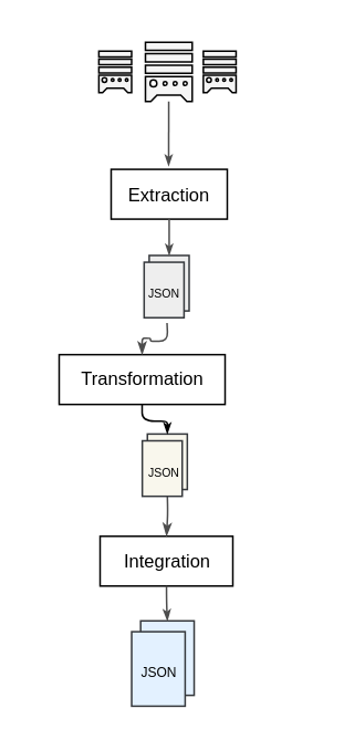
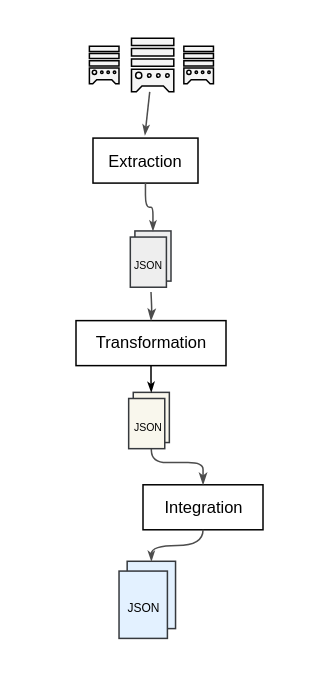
  <mxCell id="0" />
  <mxCell id="1" parent="0" />
  <mxCell id="2" value="" style="group" vertex="1" connectable="0" parent="1"><mxGeometry x="20" y="20.52" width="165" height="409" as="geometry" /></mxCell>
  <mxCell id="3" value="" style="whiteSpace=wrap;html=1;container=0;strokeColor=none;" vertex="1" parent="2"><mxGeometry width="165" height="409" as="geometry" /></mxCell>
  <mxCell id="4" value="&lt;span style=&quot;color: rgba(0, 0, 0, 0); font-family: monospace; font-size: 0px; text-align: start;&quot;&gt;%3CmxGraphModel%3E%3Croot%3E%3CmxCell%20id%3D%220%22%2F%3E%3CmxCell%20id%3D%221%22%20parent%3D%220%22%2F%3E%3CmxCell%20id%3D%222%22%20value%3D%22%26lt%3Bfont%20style%3D%26quot%3Bfont-size%3A%208px%3B%26quot%3B%26gt%3B.JSON%26lt%3B%2Ffont%26gt%3B%22%20style%3D%22html%3D1%3Bdashed%3D0%3Bwhitespace%3Dwrap%3BstrokeWidth%3D1%3BfontSize%3D14%3BfillColor%3D%23f9f7ed%3BstrokeColor%3D%2336393d%3B%22%20vertex%3D%221%22%20parent%3D%221%22%3E%3CmxGeometry%20x%3D%22144.5%22%20y%3D%22530%22%20width%3D%2248.38%22%20height%3D%2255%22%20as%3D%22geometry%22%2F%3E%3C%2FmxCell%3E%3C%2Froot%3E%3C%2FmxGraphModel%3E&lt;/span&gt;" style="sketch=0;html=1;aspect=fixed;shadow=0;align=center;verticalAlign=top;shape=mxgraph.gcp2.external_data_resource;fillColor=#f5f5f5;strokeColor=#000000;fontColor=#333333;strokeWidth=1;container=0;" parent="2" vertex="1"><mxGeometry x="67" y="4.48" width="28.205" height="35.702" as="geometry" /></mxCell>
- <mxCell id="5" value="&lt;font style=&quot;font-size: 11px;&quot;&gt;Extraction&lt;/font&gt;" style="text;html=1;align=center;verticalAlign=middle;resizable=0;points=[];autosize=1;strokeColor=default;container=0;" parent="2" vertex="1"><mxGeometry x="46.333" y="81.042" width="70" height="30" as="geometry" /></mxCell>
+ <mxCell id="5" value="&lt;font style=&quot;font-size: 11px;&quot;&gt;Extraction&lt;/font&gt;" style="text;html=1;align=center;verticalAlign=middle;resizable=0;points=[];autosize=1;strokeColor=default;container=0;" parent="2" vertex="1"><mxGeometry x="41.333" y="71.042" width="70" height="30" as="geometry" /></mxCell>
  <mxCell id="6" value="" style="edgeStyle=none;html=1;entryX=0.495;entryY=-0.065;entryDx=0;entryDy=0;entryPerimeter=0;endSize=4;endArrow=classicThin;endFill=1;strokeColor=#4D4D4D;" edge="1" parent="2" source="4" target="5"><mxGeometry relative="1" as="geometry" /></mxCell>
- <mxCell id="7" value="&lt;font style=&quot;font-size: 11px;&quot;&gt;Transformation&lt;/font&gt;" style="text;html=1;align=center;verticalAlign=middle;resizable=0;points=[];autosize=1;strokeColor=default;container=0;" parent="2" vertex="1"><mxGeometry x="15" y="192.734" width="100" height="30" as="geometry" /></mxCell>
- <mxCell id="8" value="&lt;font style=&quot;font-size: 11px;&quot;&gt;Integration&lt;/font&gt;" style="text;html=1;align=center;verticalAlign=middle;resizable=0;points=[];autosize=1;strokeColor=default;container=0;" parent="2" vertex="1"><mxGeometry x="39.667" y="302.171" width="80" height="30" as="geometry" /></mxCell>
+ <mxCell id="7" value="&lt;font style=&quot;font-size: 11px;&quot;&gt;Transformation&lt;/font&gt;" style="text;html=1;align=center;verticalAlign=middle;resizable=0;points=[];autosize=1;strokeColor=default;container=0;" parent="2" vertex="1"><mxGeometry x="30" y="192.734" width="100" height="30" as="geometry" /></mxCell>
+ <mxCell id="8" value="&lt;font style=&quot;font-size: 11px;&quot;&gt;Integration&lt;/font&gt;" style="text;html=1;align=center;verticalAlign=middle;resizable=0;points=[];autosize=1;strokeColor=default;container=0;" parent="2" vertex="1"><mxGeometry x="74.667" y="302.171" width="80" height="30" as="geometry" /></mxCell>
  <mxCell id="9" value="" style="edgeStyle=orthogonalEdgeStyle;html=1;strokeColor=#4D4D4D;fontSize=14;startArrow=none;startFill=0;endArrow=classicThin;endFill=1;endSize=5;" parent="2" target="7" edge="1"><mxGeometry relative="1" as="geometry"><mxPoint x="80" y="173.655" as="sourcePoint" /></mxGeometry></mxCell>
  <mxCell id="10" value="" style="html=1;dashed=0;whitespace=wrap;strokeWidth=1;fontSize=14;fillColor=#eeeeee;strokeColor=#36393d;container=0;" parent="2" vertex="1"><mxGeometry x="69.273" y="132.942" width="24.06" height="33.455" as="geometry" /></mxCell>
  <mxCell id="11" value="" style="edgeStyle=orthogonalEdgeStyle;html=1;strokeColor=#4D4D4D;fontSize=14;startArrow=none;startFill=0;endArrow=classicThin;endFill=1;entryX=0.5;entryY=0;entryDx=0;entryDy=0;endSize=4;" parent="2" source="5" target="10" edge="1"><mxGeometry relative="1" as="geometry"><mxPoint x="80" y="132.856" as="targetPoint" /></mxGeometry></mxCell>
  <mxCell id="12" value="&lt;font style=&quot;font-size: 7px;&quot;&gt;JSON&lt;/font&gt;" style="html=1;dashed=0;whitespace=wrap;strokeWidth=1;fontSize=14;fillColor=#eeeeee;strokeColor=#36393d;container=0;" parent="2" vertex="1"><mxGeometry x="66.213" y="137.022" width="24.06" height="33.455" as="geometry" /></mxCell>
  <mxCell id="13" value="" style="html=1;dashed=0;whitespace=wrap;strokeWidth=1;fontSize=14;fillColor=#f9f7ed;strokeColor=#36393d;container=0;" parent="2" vertex="1"><mxGeometry x="68.167" y="240.565" width="24.06" height="33.455" as="geometry" /></mxCell>
  <mxCell id="14" value="" style="edgeStyle=orthogonalEdgeStyle;html=1;strokeColor=#000000;fontSize=8;startArrow=none;startFill=0;endArrow=classicThin;endFill=1;entryX=0.5;entryY=0;entryDx=0;entryDy=0;endSize=4;" parent="2" source="7" target="13" edge="1"><mxGeometry relative="1" as="geometry" /></mxCell>
  <mxCell id="15" value="" style="edgeStyle=orthogonalEdgeStyle;html=1;strokeColor=#4D4D4D;fontSize=8;startArrow=none;startFill=0;endArrow=classicThin;endFill=1;endSize=5;" parent="2" target="8" edge="1"><mxGeometry relative="1" as="geometry"><mxPoint x="80" y="271.572" as="sourcePoint" /></mxGeometry></mxCell>
  <mxCell id="16" value="&lt;font style=&quot;font-size: 7px;&quot;&gt;&amp;nbsp;JSON&lt;/font&gt;" style="html=1;dashed=0;whitespace=wrap;strokeWidth=1;fontSize=14;fillColor=#f9f7ed;strokeColor=#36393d;container=0;" parent="2" vertex="1"><mxGeometry x="65.107" y="244.644" width="24.06" height="33.455" as="geometry" /></mxCell>
  <mxCell id="17" value="&lt;font style=&quot;font-size: 8px;&quot;&gt;.JSON&lt;/font&gt;" style="html=1;dashed=0;whitespace=wrap;strokeWidth=1;fontSize=14;fillColor=#E3F1FF;strokeColor=#36393d;container=0;" parent="2" vertex="1"><mxGeometry x="64.113" y="353.169" width="32.253" height="44.879" as="geometry" /></mxCell>
  <mxCell id="18" value="" style="edgeStyle=orthogonalEdgeStyle;curved=1;html=1;strokeColor=#4D4D4D;fontSize=8;startArrow=none;startFill=0;endArrow=classicThin;endFill=1;entryX=0.5;entryY=0;entryDx=0;entryDy=0;endSize=4;" parent="2" source="8" target="17" edge="1"><mxGeometry relative="1" as="geometry" /></mxCell>
  <mxCell id="19" value="&lt;font style=&quot;font-size: 8px;&quot;&gt;JSON&lt;/font&gt;" style="html=1;dashed=0;whitespace=wrap;strokeWidth=1;fontSize=14;fillColor=#E3F1FF;strokeColor=#36393d;container=0;" parent="2" vertex="1"><mxGeometry x="58.687" y="359.697" width="32.253" height="44.879" as="geometry" /></mxCell>
  <mxCell id="20" value="&lt;span style=&quot;color: rgba(0, 0, 0, 0); font-family: monospace; font-size: 0px; text-align: start;&quot;&gt;%3CmxGraphModel%3E%3Croot%3E%3CmxCell%20id%3D%220%22%2F%3E%3CmxCell%20id%3D%221%22%20parent%3D%220%22%2F%3E%3CmxCell%20id%3D%222%22%20value%3D%22%26lt%3Bfont%20style%3D%26quot%3Bfont-size%3A%208px%3B%26quot%3B%26gt%3B.JSON%26lt%3B%2Ffont%26gt%3B%22%20style%3D%22html%3D1%3Bdashed%3D0%3Bwhitespace%3Dwrap%3BstrokeWidth%3D1%3BfontSize%3D14%3BfillColor%3D%23f9f7ed%3BstrokeColor%3D%2336393d%3B%22%20vertex%3D%221%22%20parent%3D%221%22%3E%3CmxGeometry%20x%3D%22144.5%22%20y%3D%22530%22%20width%3D%2248.38%22%20height%3D%2255%22%20as%3D%22geometry%22%2F%3E%3C%2FmxCell%3E%3C%2Froot%3E%3C%2FmxGraphModel%3E&lt;/span&gt;" style="sketch=0;html=1;aspect=fixed;shadow=0;align=center;verticalAlign=top;shape=mxgraph.gcp2.external_data_resource;fillColor=#f5f5f5;strokeColor=#000000;fontColor=#333333;strokeWidth=1;container=0;" parent="2" vertex="1"><mxGeometry x="101.9" y="9.841" width="19.738" height="24.98" as="geometry" /></mxCell>
  <mxCell id="21" value="&lt;span style=&quot;color: rgba(0, 0, 0, 0); font-family: monospace; font-size: 0px; text-align: start;&quot;&gt;%3CmxGraphModel%3E%3Croot%3E%3CmxCell%20id%3D%220%22%2F%3E%3CmxCell%20id%3D%221%22%20parent%3D%220%22%2F%3E%3CmxCell%20id%3D%222%22%20value%3D%22%26lt%3Bfont%20style%3D%26quot%3Bfont-size%3A%208px%3B%26quot%3B%26gt%3B.JSON%26lt%3B%2Ffont%26gt%3B%22%20style%3D%22html%3D1%3Bdashed%3D0%3Bwhitespace%3Dwrap%3BstrokeWidth%3D1%3BfontSize%3D14%3BfillColor%3D%23f9f7ed%3BstrokeColor%3D%2336393d%3B%22%20vertex%3D%221%22%20parent%3D%221%22%3E%3CmxGeometry%20x%3D%22144.5%22%20y%3D%22530%22%20width%3D%2248.38%22%20height%3D%2255%22%20as%3D%22geometry%22%2F%3E%3C%2FmxCell%3E%3C%2Froot%3E%3C%2FmxGraphModel%3E&lt;/span&gt;" style="sketch=0;html=1;aspect=fixed;shadow=0;align=center;verticalAlign=top;shape=mxgraph.gcp2.external_data_resource;fillColor=#f5f5f5;strokeColor=#000000;fontColor=#333333;strokeWidth=1;container=0;" parent="2" vertex="1"><mxGeometry x="38.92" y="9.841" width="19.738" height="24.98" as="geometry" /></mxCell>
